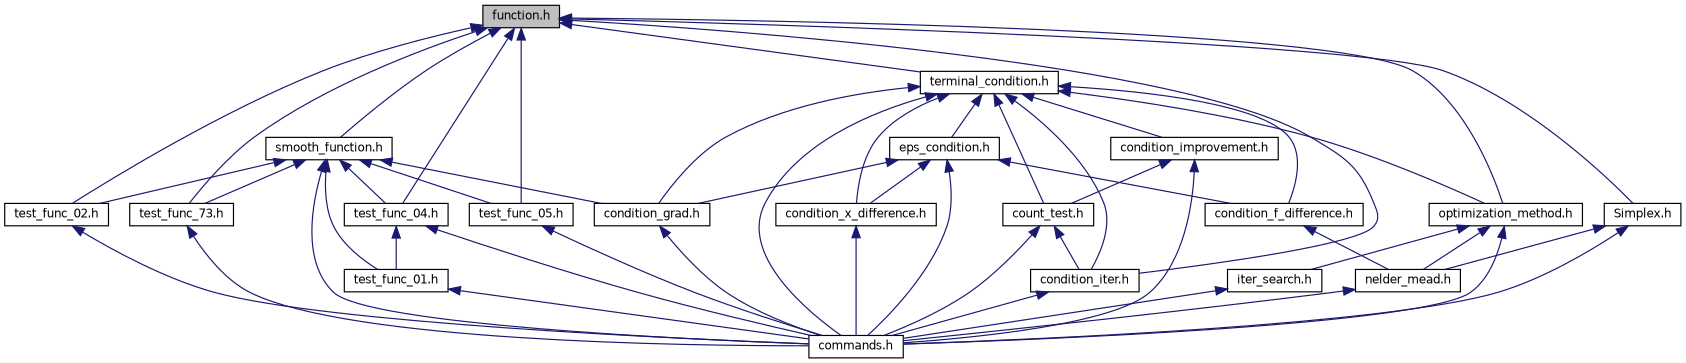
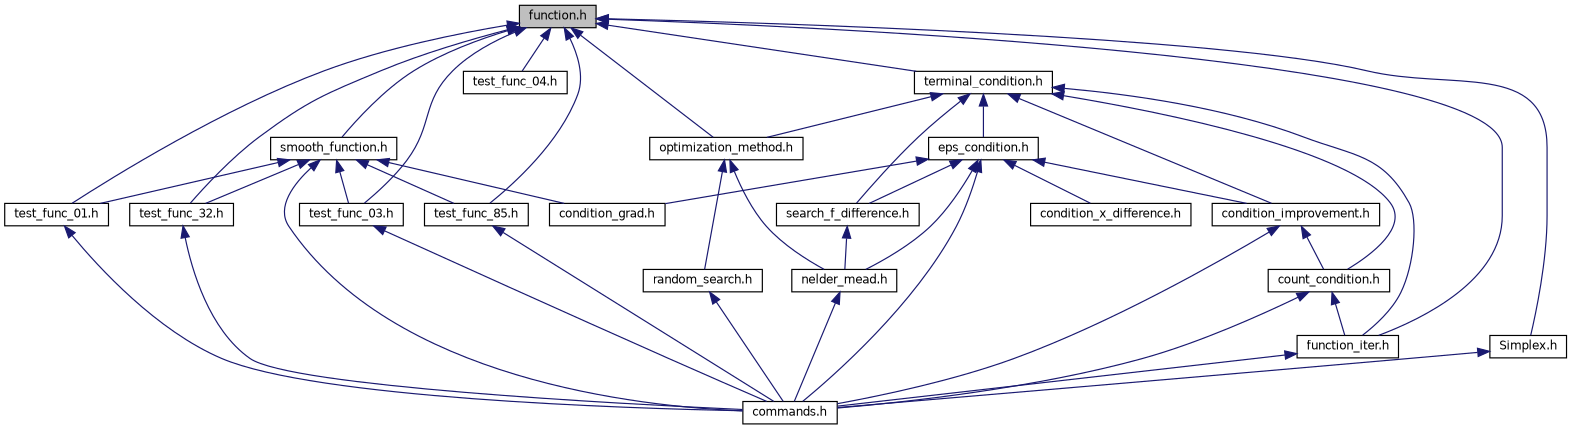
  digraph {
    node [color=black fillcolor=white fontname=Helvetica fontsize=10 shape=record style=filled]
    edge [color=midnightblue dir=back fontname=Helvetica fontsize=10 labelfontname=Helvetica labelfontsize=10 style=solid]
    n1 [fillcolor=grey75 fontcolor=black height=0.2 label="function.h" width=0.4]
    n2 [height=0.2 label="smooth_function.h" width=0.4]
    n3 [height=0.2 label="test_func_01.h" width=0.4]
-   n4 [height=0.2 label="test_func_02.h" width=0.4]
-   n5 [height=0.2 label="test_func_73.h" width=0.4]
+   n4 [height=0.2 label="test_func_32.h" width=0.4]
+   n5 [height=0.2 label="test_func_03.h" width=0.4]
    n6 [height=0.2 label="test_func_04.h" width=0.4]
-   n7 [height=0.2 label="test_func_05.h" width=0.4]
+   n7 [height=0.2 label="test_func_85.h" width=0.4]
    n8 [height=0.2 label="terminal_condition.h" width=0.4]
    n9 [height=0.2 label="optimization_method.h" width=0.4]
-   n10 [height=0.2 label="condition_iter.h" width=0.4]
+   n10 [height=0.2 label="function_iter.h" width=0.4]
    n11 [height=0.2 label="Simplex.h" width=0.4]
    n12 [height=0.2 label="commands.h" width=0.4]
    n13 [height=0.2 label="condition_grad.h" width=0.4]
-   n14 [height=0.2 label="count_test.h" width=0.4]
+   n14 [height=0.2 label="count_condition.h" width=0.4]
    n15 [height=0.2 label="condition_improvement.h" width=0.4]
    n16 [height=0.2 label="eps_condition.h" width=0.4]
-   n17 [height=0.2 label="condition_f_difference.h" width=0.4]
+   n17 [height=0.2 label="search_f_difference.h" width=0.4]
    n18 [height=0.2 label="condition_x_difference.h" width=0.4]
    n19 [height=0.2 label="nelder_mead.h" width=0.4]
-   n20 [height=0.2 label="iter_search.h" width=0.4]
+   n20 [height=0.2 label="random_search.h" width=0.4]
    n1 -> n2
-   n6 -> n3
+   n1 -> n3
    n1 -> n4
    n1 -> n5
    n1 -> n6
    n1 -> n7
    n1 -> n8
    n1 -> n9
    n1 -> n10
    n1 -> n11
    n2 -> n3
    n2 -> n4
    n2 -> n5
-   n2 -> n6
    n2 -> n7
    n2 -> n12
    n2 -> n13
    n3 -> n12
    n4 -> n12
    n5 -> n12
-   n6 -> n12
    n7 -> n12
    n8 -> n9
    n8 -> n10
-   n8 -> n12
-   n8 -> n13
    n8 -> n14
    n8 -> n15
    n8 -> n16
    n8 -> n17
-   n8 -> n18
-   n9 -> n12
    n9 -> n19
    n9 -> n20
    n10 -> n12
    n11 -> n12
-   n11 -> n19
-   n13 -> n12
+   n16 -> n19
    n14 -> n10
    n14 -> n12
    n15 -> n12
    n15 -> n14
    n16 -> n12
    n16 -> n13
+   n16 -> n15
    n16 -> n17
    n16 -> n18
    n17 -> n19
-   n18 -> n12
    n19 -> n12
    n20 -> n12
  }
